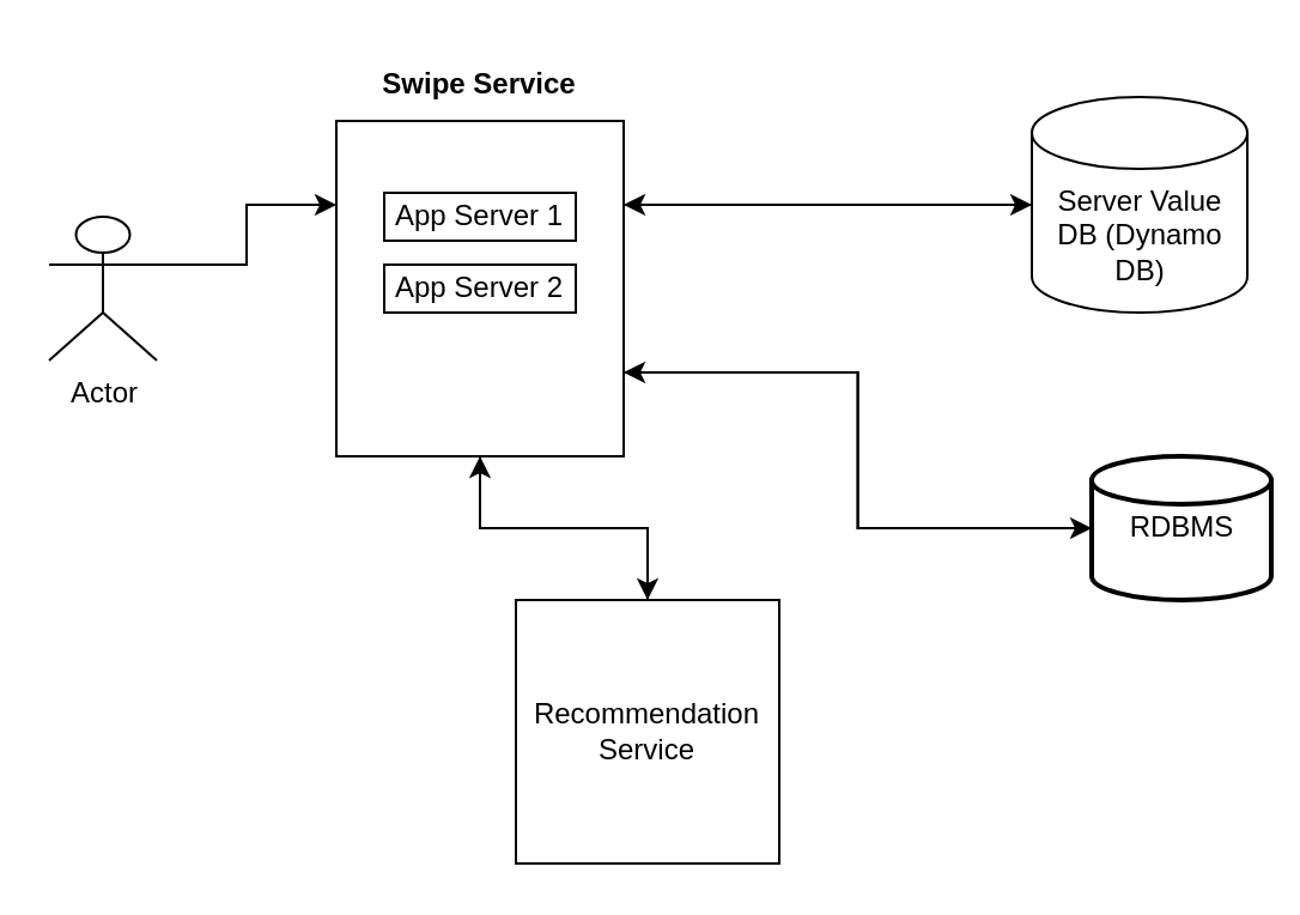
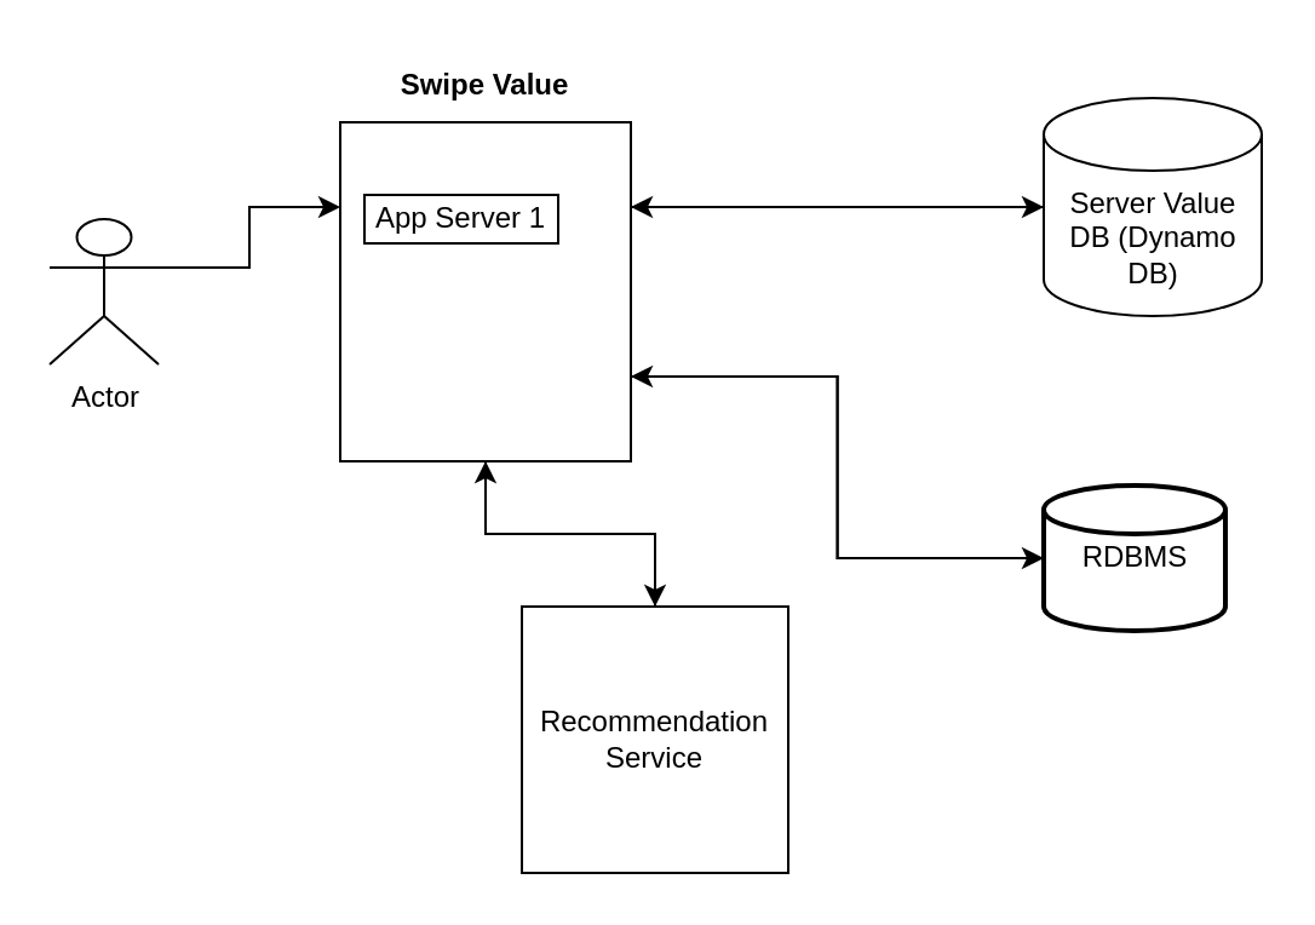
  <mxCell id="0" />
  <mxCell id="1" parent="0" />
  <mxCell id="2" style="edgeStyle=orthogonalEdgeStyle;rounded=0;orthogonalLoop=1;jettySize=auto;html=1;exitX=0.5;exitY=1;exitDx=0;exitDy=0;entryX=0.5;entryY=0;entryDx=0;entryDy=0;fontSize=12;" edge="1" parent="1" source="5" target="12"><mxGeometry relative="1" as="geometry" /></mxCell>
  <mxCell id="3" style="edgeStyle=orthogonalEdgeStyle;rounded=0;orthogonalLoop=1;jettySize=auto;html=1;exitX=1;exitY=0.25;exitDx=0;exitDy=0;fontSize=12;" edge="1" parent="1" source="5" target="14"><mxGeometry relative="1" as="geometry" /></mxCell>
  <mxCell id="4" style="edgeStyle=orthogonalEdgeStyle;rounded=0;orthogonalLoop=1;jettySize=auto;html=1;exitX=1;exitY=0.75;exitDx=0;exitDy=0;entryX=0;entryY=0.5;entryDx=0;entryDy=0;entryPerimeter=0;fontSize=12;" edge="1" parent="1" source="5" target="16"><mxGeometry relative="1" as="geometry" /></mxCell>
  <mxCell id="5" value="" style="rounded=0;whiteSpace=wrap;html=1;fillColor=none;" parent="1" vertex="1"><mxGeometry x="140" y="50" width="120" height="140" as="geometry" /></mxCell>
- <mxCell id="6" value="App Server 1" style="rounded=0;whiteSpace=wrap;html=1;fillColor=none;" vertex="1" parent="1"><mxGeometry x="160" y="80" width="80" height="20" as="geometry" /></mxCell>
- <mxCell id="7" value="App Server 2" style="rounded=0;whiteSpace=wrap;html=1;fillColor=none;" vertex="1" parent="1"><mxGeometry x="160" y="110" width="80" height="20" as="geometry" /></mxCell>
- <mxCell id="8" value="&lt;b&gt;Swipe Service&lt;/b&gt;" style="text;html=1;strokeColor=none;fillColor=none;align=center;verticalAlign=middle;whiteSpace=wrap;rounded=0;fontSize=12;" vertex="1" parent="1"><mxGeometry x="150" y="20" width="100" height="30" as="geometry" /></mxCell>
+ <mxCell id="6" value="App Server 1" style="rounded=0;whiteSpace=wrap;html=1;fillColor=none;" vertex="1" parent="1"><mxGeometry x="150" y="80" width="80" height="20" as="geometry" /></mxCell>
+ <mxCell id="8" value="&lt;b&gt;Swipe Value&lt;/b&gt;" style="text;html=1;strokeColor=none;fillColor=none;align=center;verticalAlign=middle;whiteSpace=wrap;rounded=0;fontSize=12;" vertex="1" parent="1"><mxGeometry x="150" y="20" width="100" height="30" as="geometry" /></mxCell>
  <mxCell id="9" style="edgeStyle=orthogonalEdgeStyle;rounded=0;orthogonalLoop=1;jettySize=auto;html=1;exitX=1;exitY=0.333;exitDx=0;exitDy=0;exitPerimeter=0;fontSize=12;entryX=0;entryY=0.25;entryDx=0;entryDy=0;" edge="1" parent="1" source="10" target="5"><mxGeometry relative="1" as="geometry"><mxPoint x="245" y="-70" as="targetPoint" /></mxGeometry></mxCell>
  <mxCell id="10" value="Actor" style="shape=umlActor;verticalLabelPosition=bottom;verticalAlign=top;html=1;outlineConnect=0;fontSize=12;fillColor=none;" vertex="1" parent="1"><mxGeometry x="20" y="90" width="45" height="60" as="geometry" /></mxCell>
  <mxCell id="11" style="edgeStyle=orthogonalEdgeStyle;rounded=0;orthogonalLoop=1;jettySize=auto;html=1;exitX=0.5;exitY=0;exitDx=0;exitDy=0;entryX=0.5;entryY=1;entryDx=0;entryDy=0;fontSize=12;" edge="1" parent="1" source="12" target="5"><mxGeometry relative="1" as="geometry" /></mxCell>
  <mxCell id="12" value="Recommendation Service" style="whiteSpace=wrap;html=1;aspect=fixed;fontSize=12;fillColor=none;" vertex="1" parent="1"><mxGeometry x="215" y="250" width="110" height="110" as="geometry" /></mxCell>
  <mxCell id="13" style="edgeStyle=orthogonalEdgeStyle;rounded=0;orthogonalLoop=1;jettySize=auto;html=1;exitX=0;exitY=0.5;exitDx=0;exitDy=0;exitPerimeter=0;entryX=1;entryY=0.25;entryDx=0;entryDy=0;fontSize=12;" edge="1" parent="1" source="14" target="5"><mxGeometry relative="1" as="geometry" /></mxCell>
  <mxCell id="14" value="Server Value DB (Dynamo DB)" style="shape=cylinder3;whiteSpace=wrap;html=1;boundedLbl=1;backgroundOutline=1;size=15;fontSize=12;fillColor=none;" vertex="1" parent="1"><mxGeometry x="430.5" y="40" width="90" height="90" as="geometry" /></mxCell>
  <mxCell id="15" style="edgeStyle=orthogonalEdgeStyle;rounded=0;orthogonalLoop=1;jettySize=auto;html=1;exitX=0;exitY=0.5;exitDx=0;exitDy=0;exitPerimeter=0;entryX=1;entryY=0.75;entryDx=0;entryDy=0;fontSize=12;" edge="1" parent="1" source="16" target="5"><mxGeometry relative="1" as="geometry" /></mxCell>
- <mxCell id="16" value="RDBMS" style="strokeWidth=2;html=1;shape=mxgraph.flowchart.database;whiteSpace=wrap;fontSize=12;fillColor=none;" vertex="1" parent="1"><mxGeometry x="455.5" y="190" width="75" height="60" as="geometry" /></mxCell>
+ <mxCell id="16" value="RDBMS" style="strokeWidth=2;html=1;shape=mxgraph.flowchart.database;whiteSpace=wrap;fontSize=12;fillColor=none;" vertex="1" parent="1"><mxGeometry x="430.5" y="200" width="75" height="60" as="geometry" /></mxCell>
